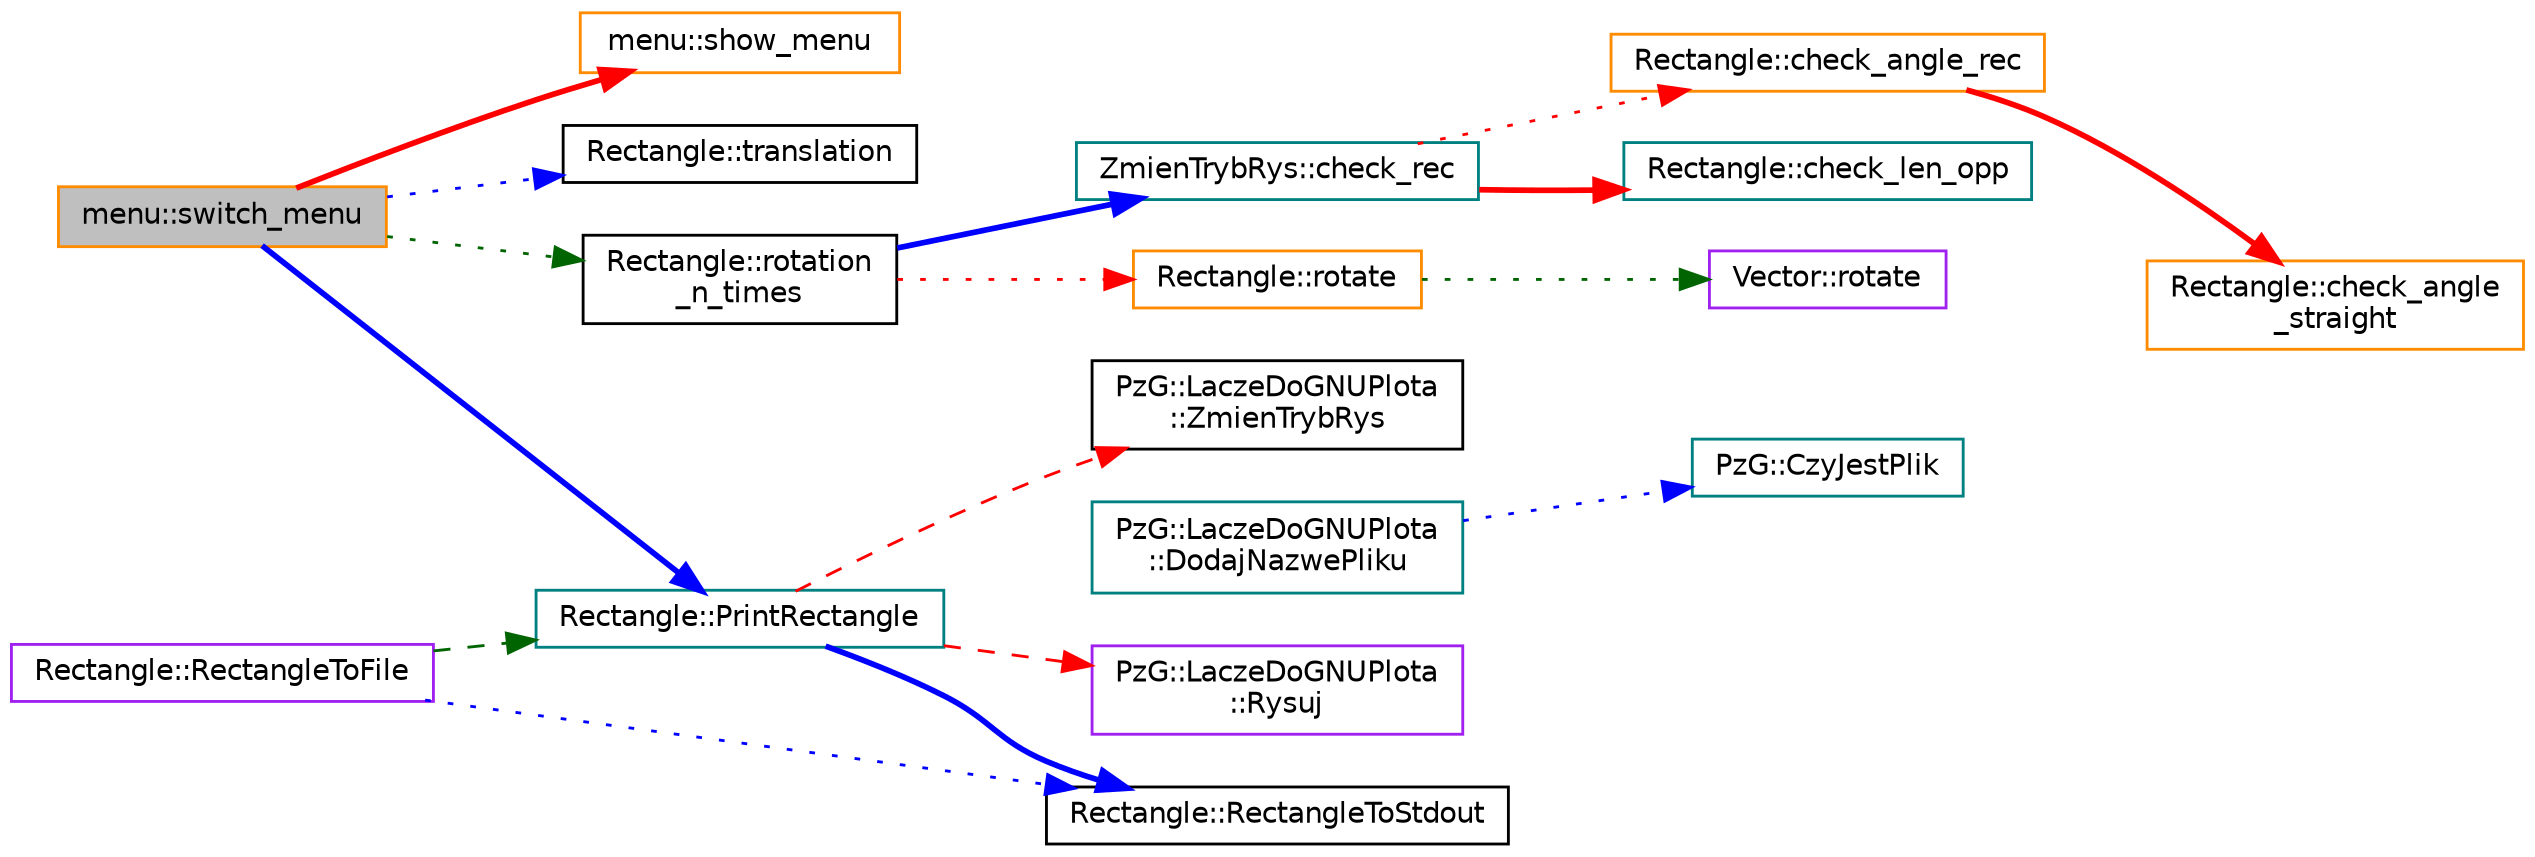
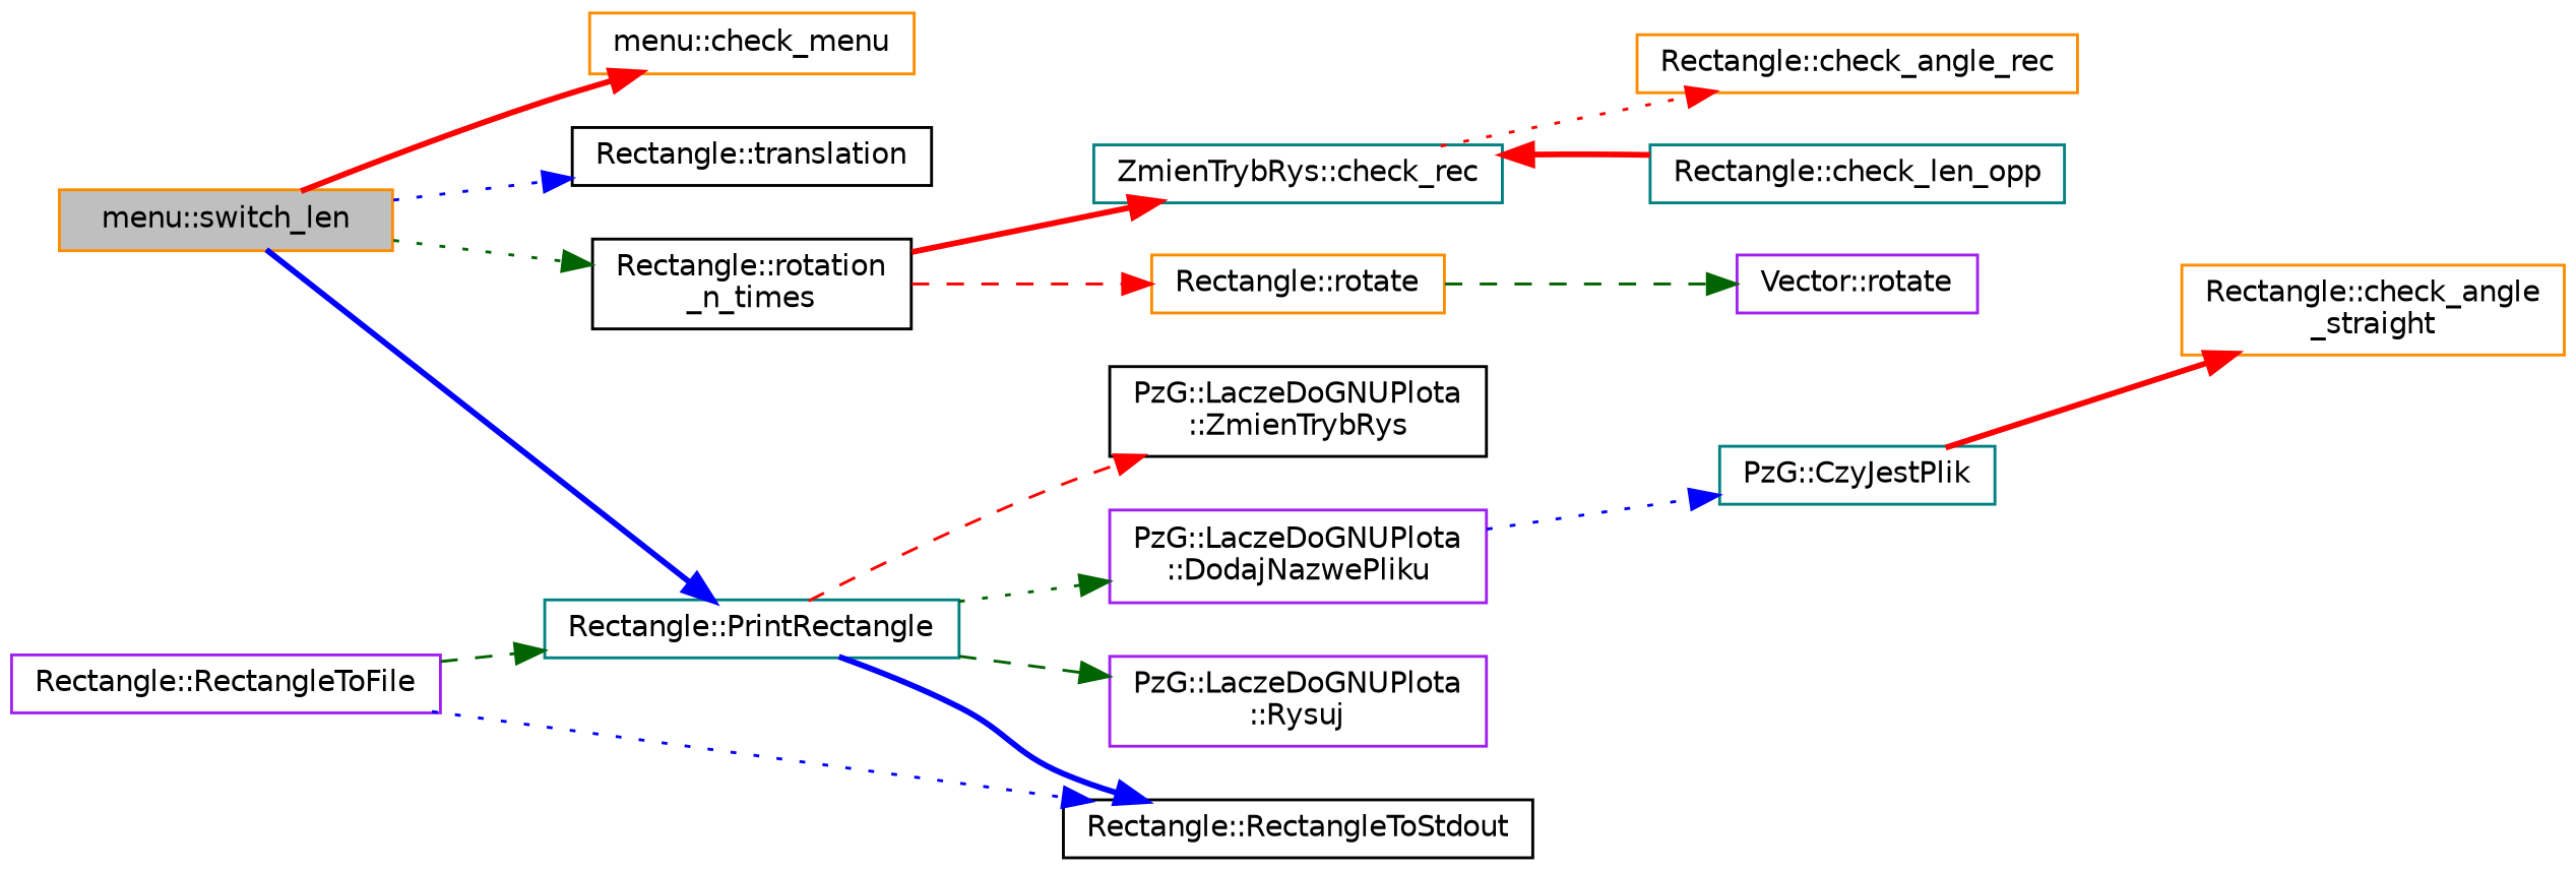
  digraph {
    rankdir=LR
    node [color=darkorange fillcolor=white fontname=Helvetica fontsize=10 shape=record style=filled]
    edge [color=red fontname=Helvetica fontsize=10 labelfontname=Helvetica labelfontsize=10 style=dotted]
-   n1 [fillcolor=grey75 fontcolor=black height=0.2 label="menu::switch_menu" width=0.4]
+   n1 [fillcolor=grey75 fontcolor=black height=0.2 label="menu::switch_len" width=0.4]
    n2 [color=teal height=0.2 label="Rectangle::PrintRectangle" width=0.4]
    n3 [color=black height=0.2 label="Rectangle::rotation\l_n_times" width=0.4]
-   n4 [height=0.2 label="menu::show_menu" width=0.4]
+   n4 [height=0.2 label="menu::check_menu" width=0.4]
    n5 [color=black height=0.2 label="Rectangle::translation" width=0.4]
-   n6 [color=teal height=0.2 label="PzG::LaczeDoGNUPlota\l::DodajNazwePliku" width=0.4]
+   n6 [color=purple height=0.2 label="PzG::LaczeDoGNUPlota\l::DodajNazwePliku" width=0.4]
    n7 [color=black height=0.2 label="Rectangle::RectangleToStdout" width=0.4]
    n8 [color=purple height=0.2 label="PzG::LaczeDoGNUPlota\l::Rysuj" width=0.4]
    n9 [color=black height=0.2 label="PzG::LaczeDoGNUPlota\l::ZmienTrybRys" width=0.4]
    n10 [color=teal height=0.2 label="ZmienTrybRys::check_rec" width=0.4]
    n11 [height=0.2 label="Rectangle::rotate" width=0.4]
    n12 [color=teal height=0.2 label="PzG::CzyJestPlik" width=0.4]
    n13 [color=purple height=0.2 label="Rectangle::RectangleToFile" width=0.4]
    n14 [height=0.2 label="Rectangle::check_angle_rec" width=0.4]
    n15 [color=teal height=0.2 label="Rectangle::check_len_opp" width=0.4]
    n16 [color=purple height=0.2 label="Vector::rotate" width=0.4]
    n17 [height=0.2 label="Rectangle::check_angle\l_straight" width=0.4]
    n1 -> n2 [color=blue style=bold]
    n1 -> n3 [color=darkgreen]
    n1 -> n4 [style=bold]
    n1 -> n5 [color=blue]
+   n2 -> n6 [color=darkgreen]
    n2 -> n7 [color=blue style=bold]
-   n2 -> n8 [style=dashed]
+   n2 -> n8 [color=darkgreen style=dashed]
    n2 -> n9 [style=dashed]
-   n3 -> n10 [color=blue style=bold]
-   n3 -> n11
+   n3 -> n10 [style=bold]
+   n3 -> n11 [style=dashed]
    n6 -> n12 [color=blue]
    n10 -> n14
-   n10 -> n15 [style=bold]
-   n11 -> n16 [color=darkgreen]
+   n15 -> n10 [style=bold]
+   n11 -> n16 [color=darkgreen style=dashed]
    n13 -> n2 [color=darkgreen style=dashed]
    n13 -> n7 [color=blue]
-   n14 -> n17 [style=bold]
+   n12 -> n17 [style=bold]
  }
